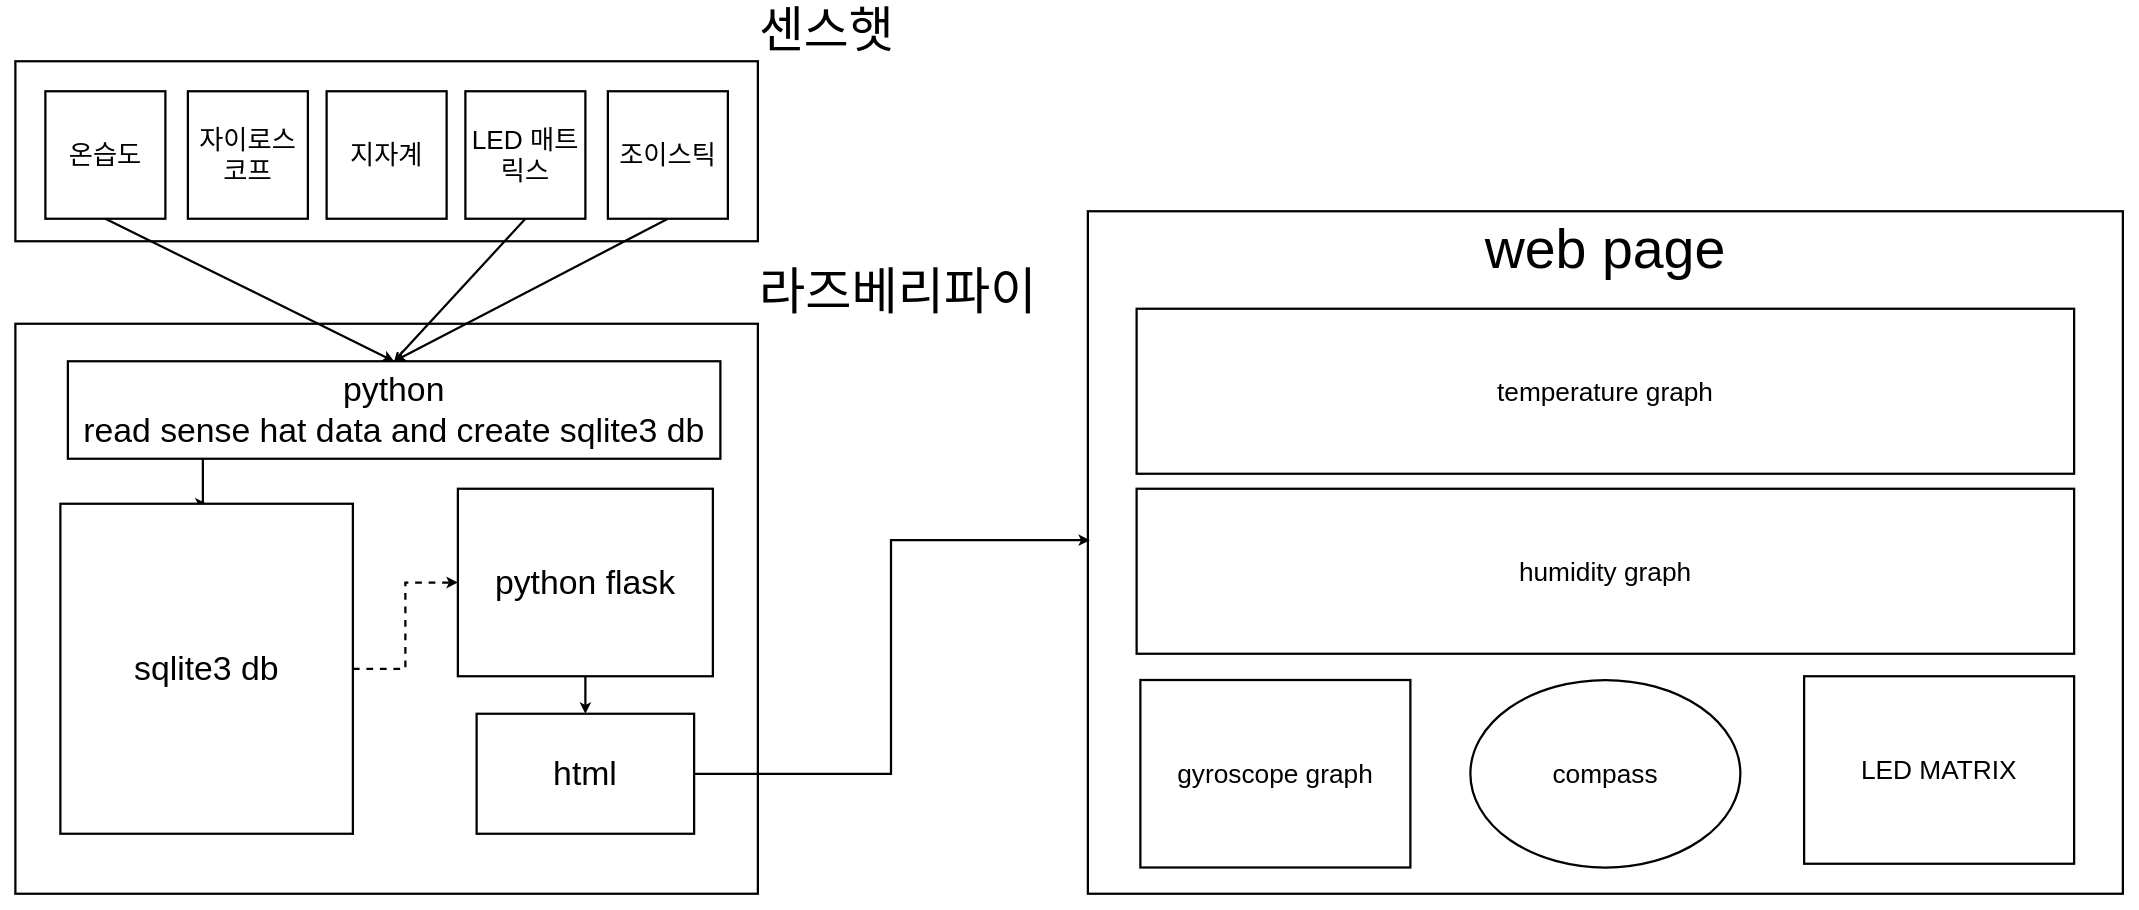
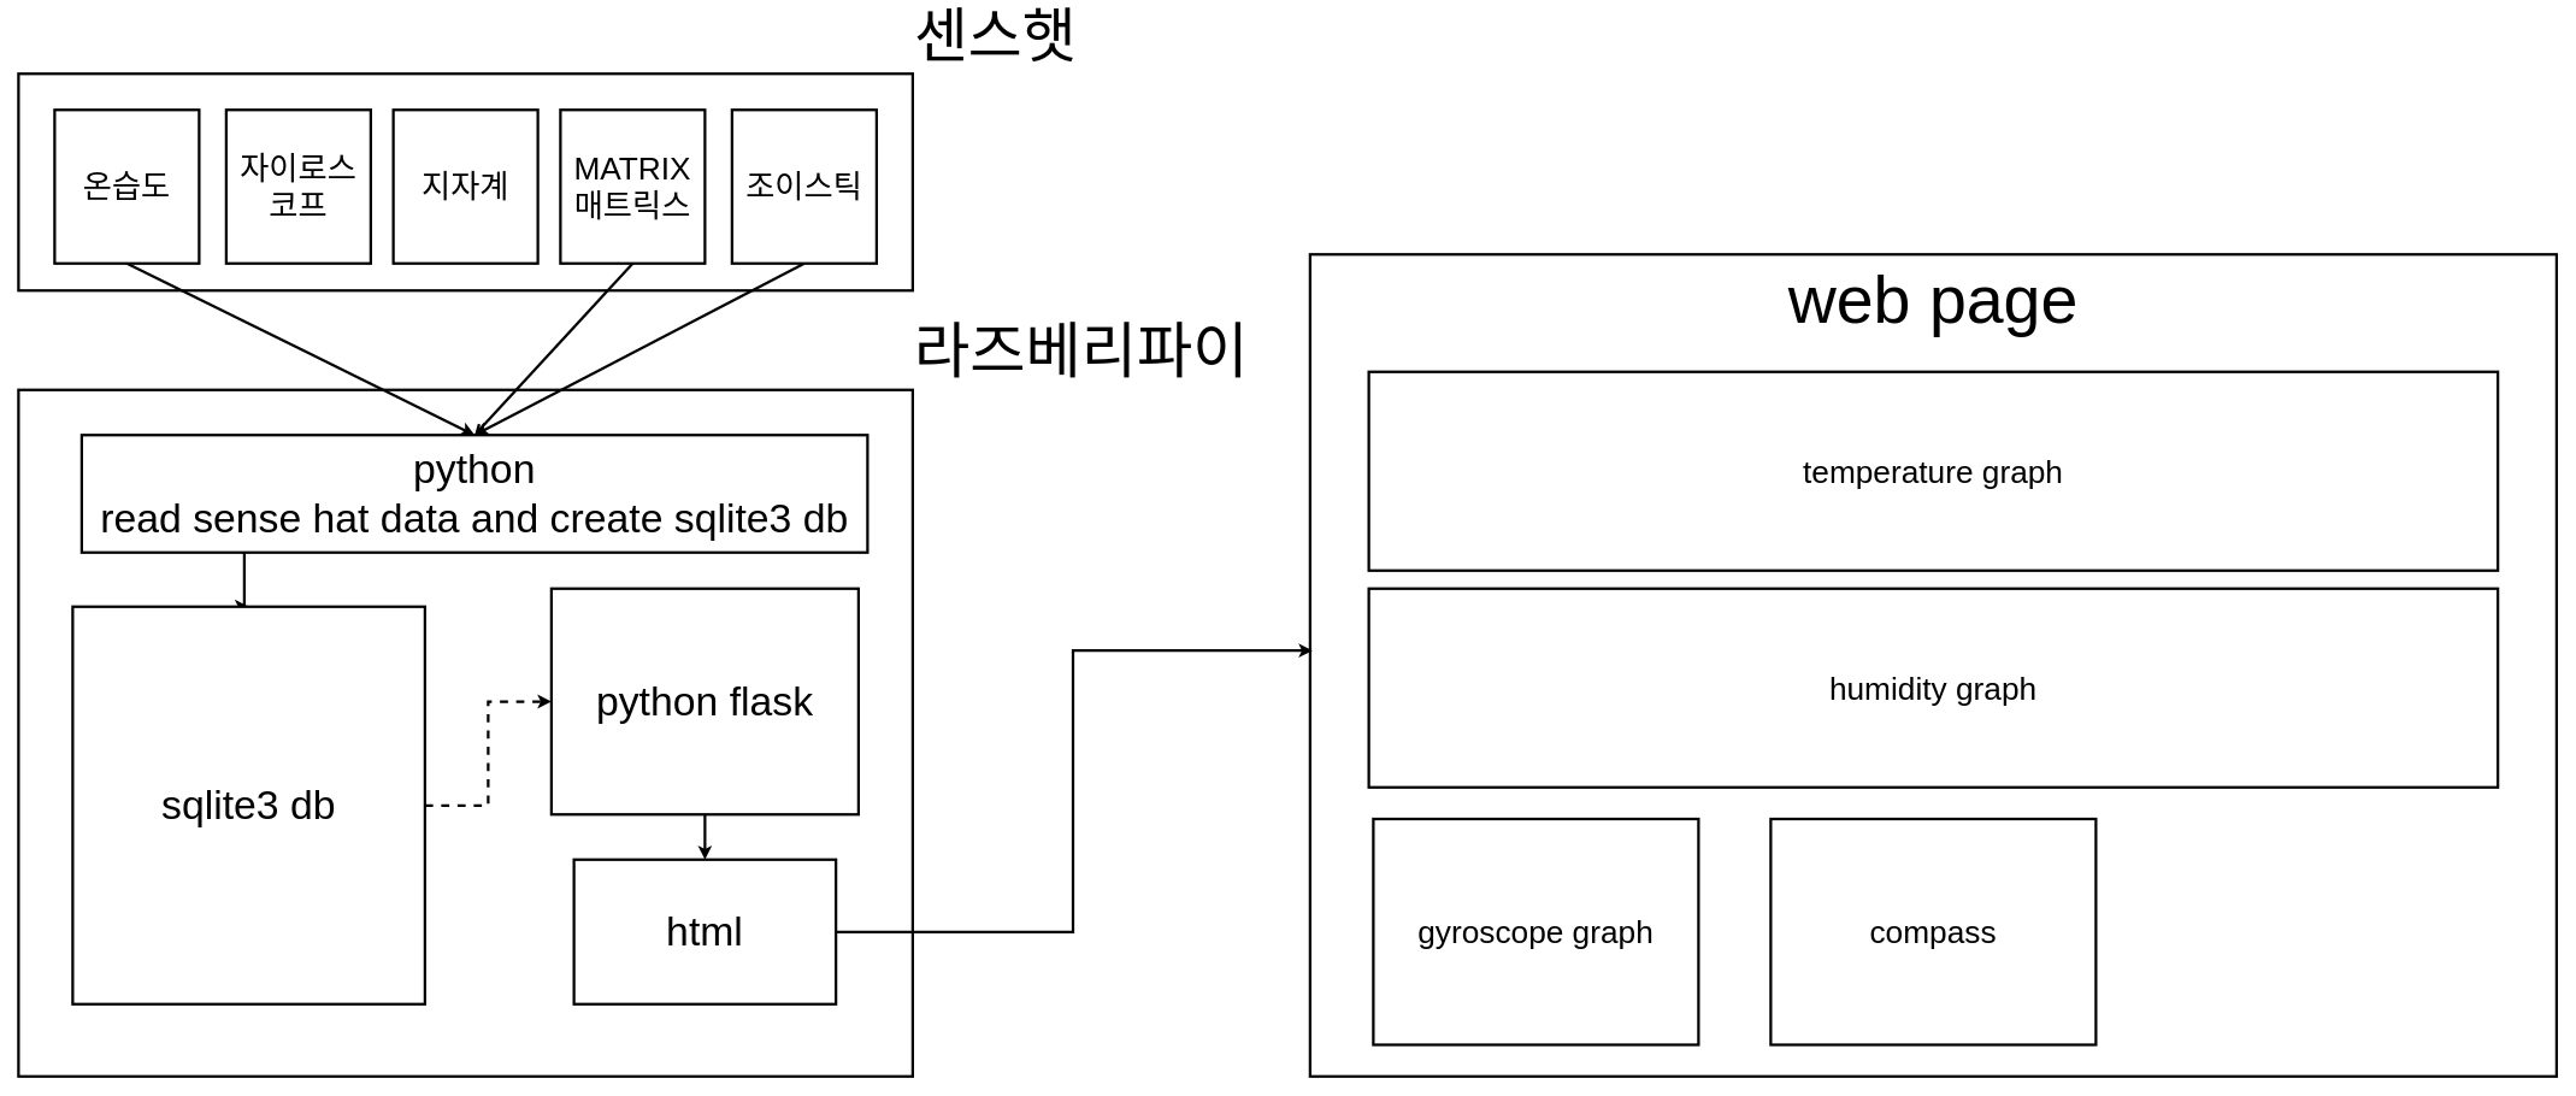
  <mxCell id="0" />
  <mxCell id="1" parent="0" />
  <mxCell id="2" value="라즈베리파이" style="rounded=0;whiteSpace=wrap;html=1;labelPosition=right;verticalLabelPosition=top;align=left;verticalAlign=bottom;horizontal=1;fontSize=67;strokeWidth=3;" parent="1" vertex="1"><mxGeometry x="20" y="370" width="990" height="760" as="geometry" /></mxCell>
  <mxCell id="3" value="센스햇" style="rounded=0;whiteSpace=wrap;html=1;labelPosition=right;verticalLabelPosition=top;align=left;verticalAlign=bottom;fontSize=65;strokeWidth=3;" parent="1" vertex="1"><mxGeometry x="20" y="20" width="990" height="240" as="geometry" /></mxCell>
  <mxCell id="4" style="rounded=0;orthogonalLoop=1;jettySize=auto;html=1;exitX=0.5;exitY=1;exitDx=0;exitDy=0;fontSize=45;entryX=0.5;entryY=0;entryDx=0;entryDy=0;strokeWidth=3;" parent="1" source="5" target="13" edge="1"><mxGeometry relative="1" as="geometry"><mxPoint x="330" y="470" as="targetPoint" /></mxGeometry></mxCell>
  <mxCell id="5" value="온습도" style="rounded=0;whiteSpace=wrap;html=1;fontSize=35;strokeWidth=3;" parent="1" vertex="1"><mxGeometry x="60" y="60" width="160" height="170" as="geometry" /></mxCell>
  <mxCell id="6" value="자이로스코프" style="rounded=0;whiteSpace=wrap;html=1;fontSize=35;strokeWidth=3;" parent="1" vertex="1"><mxGeometry x="250" y="60" width="160" height="170" as="geometry" /></mxCell>
  <mxCell id="7" value="지자계" style="rounded=0;whiteSpace=wrap;html=1;fontSize=35;strokeWidth=3;" parent="1" vertex="1"><mxGeometry x="435" y="60" width="160" height="170" as="geometry" /></mxCell>
  <mxCell id="8" style="rounded=0;orthogonalLoop=1;jettySize=auto;html=1;entryX=0.5;entryY=0;entryDx=0;entryDy=0;fontSize=45;exitX=0.5;exitY=1;exitDx=0;exitDy=0;strokeWidth=3;endArrow=open;" parent="1" source="9" target="13" edge="1"><mxGeometry relative="1" as="geometry" /></mxCell>
- <mxCell id="9" value="LED 매트릭스" style="rounded=0;whiteSpace=wrap;html=1;fontSize=35;strokeWidth=3;" parent="1" vertex="1"><mxGeometry x="620" y="60" width="160" height="170" as="geometry" /></mxCell>
+ <mxCell id="9" value="MATRIX 매트릭스" style="rounded=0;whiteSpace=wrap;html=1;fontSize=35;strokeWidth=3;" parent="1" vertex="1"><mxGeometry x="620" y="60" width="160" height="170" as="geometry" /></mxCell>
  <mxCell id="10" style="orthogonalLoop=1;jettySize=auto;html=1;entryX=0.5;entryY=0;entryDx=0;entryDy=0;exitX=0.5;exitY=1;exitDx=0;exitDy=0;rounded=0;fontSize=45;strokeWidth=3;" parent="1" source="11" target="13" edge="1"><mxGeometry relative="1" as="geometry" /></mxCell>
  <mxCell id="11" value="조이스틱" style="rounded=0;whiteSpace=wrap;html=1;fontSize=35;strokeWidth=3;" parent="1" vertex="1"><mxGeometry x="810" y="60" width="160" height="170" as="geometry" /></mxCell>
  <mxCell id="12" style="edgeStyle=orthogonalEdgeStyle;rounded=0;orthogonalLoop=1;jettySize=auto;html=1;entryX=0.5;entryY=0;entryDx=0;entryDy=0;fontSize=45;strokeWidth=3;" parent="1" source="13" target="17" edge="1"><mxGeometry relative="1" as="geometry"><Array as="points"><mxPoint x="270" y="570" /><mxPoint x="270" y="570" /></Array></mxGeometry></mxCell>
  <mxCell id="13" value="python &lt;br&gt;read sense hat data and create sqlite3 db" style="rounded=0;whiteSpace=wrap;html=1;fontSize=45;strokeWidth=3;" parent="1" vertex="1"><mxGeometry x="90" y="420" width="870" height="130" as="geometry" /></mxCell>
  <mxCell id="14" style="edgeStyle=orthogonalEdgeStyle;rounded=0;orthogonalLoop=1;jettySize=auto;html=1;exitX=0.5;exitY=1;exitDx=0;exitDy=0;entryX=0.5;entryY=0;entryDx=0;entryDy=0;fontSize=45;strokeWidth=3;" parent="1" source="15" target="18" edge="1"><mxGeometry relative="1" as="geometry" /></mxCell>
  <mxCell id="15" value="python flask" style="rounded=0;whiteSpace=wrap;html=1;fontSize=45;strokeWidth=3;" parent="1" vertex="1"><mxGeometry x="610" y="590" width="340" height="250" as="geometry" /></mxCell>
  <mxCell id="16" style="edgeStyle=orthogonalEdgeStyle;rounded=0;orthogonalLoop=1;jettySize=auto;html=1;exitX=1;exitY=0.5;exitDx=0;exitDy=0;fontSize=45;strokeWidth=3;dashed=1;" parent="1" source="17" target="15" edge="1"><mxGeometry relative="1" as="geometry" /></mxCell>
  <mxCell id="17" value="sqlite3 db" style="rounded=0;whiteSpace=wrap;html=1;verticalAlign=middle;fontSize=45;strokeWidth=3;" parent="1" vertex="1"><mxGeometry x="80" y="610" width="390" height="440" as="geometry" /></mxCell>
  <mxCell id="18" value="html" style="rounded=0;whiteSpace=wrap;html=1;fontSize=45;strokeWidth=3;" parent="1" vertex="1"><mxGeometry x="635" y="890" width="290" height="160" as="geometry" /></mxCell>
  <mxCell id="19" value="web page" style="rounded=0;whiteSpace=wrap;html=1;fontSize=74;verticalAlign=top;strokeWidth=3;" parent="1" vertex="1"><mxGeometry x="1450" y="220" width="1380" height="910" as="geometry" /></mxCell>
  <mxCell id="20" style="edgeStyle=orthogonalEdgeStyle;rounded=0;orthogonalLoop=1;jettySize=auto;html=1;exitX=1;exitY=0.5;exitDx=0;exitDy=0;entryX=0.002;entryY=0.482;entryDx=0;entryDy=0;entryPerimeter=0;strokeWidth=3;" parent="1" source="18" target="19" edge="1"><mxGeometry relative="1" as="geometry" /></mxCell>
  <mxCell id="21" value="temperature graph" style="rounded=0;whiteSpace=wrap;html=1;fontSize=35;strokeWidth=3;" parent="1" vertex="1"><mxGeometry x="1515" y="350" width="1250" height="220" as="geometry" /></mxCell>
  <mxCell id="22" value="humidity graph" style="rounded=0;whiteSpace=wrap;html=1;fontSize=35;strokeWidth=3;" parent="1" vertex="1"><mxGeometry x="1515" y="590" width="1250" height="220" as="geometry" /></mxCell>
  <mxCell id="23" value="gyroscope graph" style="rounded=0;whiteSpace=wrap;html=1;fontSize=35;strokeWidth=3;" parent="1" vertex="1"><mxGeometry x="1520" y="845" width="360" height="250" as="geometry" /></mxCell>
- <mxCell id="24" value="compass" style="ellipse;whiteSpace=wrap;html=1;fontSize=35;strokeWidth=3;" parent="1" vertex="1"><mxGeometry x="1960" y="845" width="360" height="250" as="geometry" /></mxCell>
- <mxCell id="25" value="LED MATRIX" style="rounded=0;whiteSpace=wrap;html=1;fontSize=35;strokeWidth=3;" parent="1" vertex="1"><mxGeometry x="2405" y="840" width="360" height="250" as="geometry" /></mxCell>
+ <mxCell id="24" value="compass" style="rounded=0;whiteSpace=wrap;html=1;fontSize=35;strokeWidth=3;" parent="1" vertex="1"><mxGeometry x="1960" y="845" width="360" height="250" as="geometry" /></mxCell>
